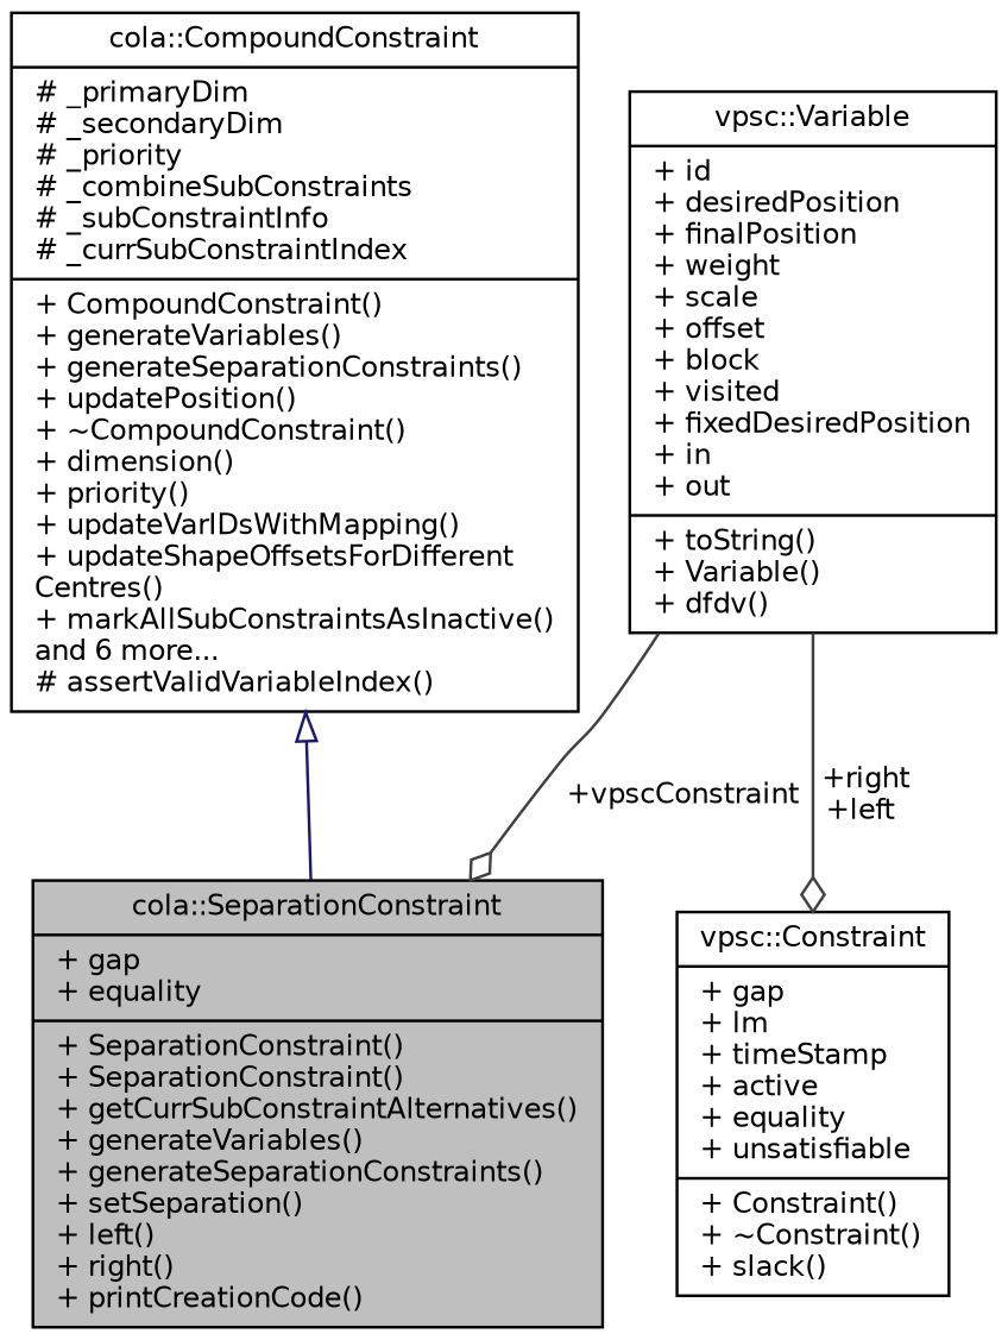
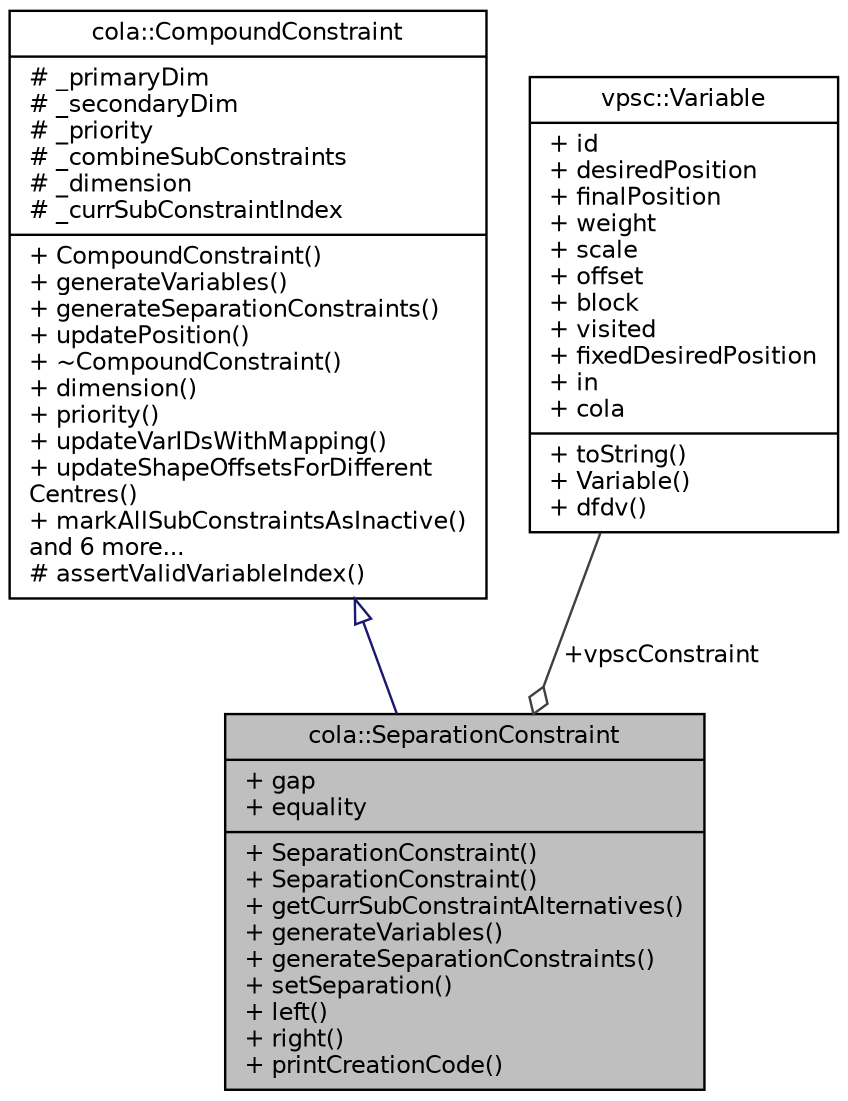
  digraph {
    node [color=black fillcolor=white fontname=Helvetica fontsize=10 shape=record style=filled]
    edge [color=grey25 fontname=Helvetica fontsize=10 labelfontname=Helvetica labelfontsize=10 style=solid arrowhead=odiamond]
    n1 [fillcolor=grey75 fontcolor=black height=0.2 label="{cola::SeparationConstraint\n|+ gap\l+ equality\l|+ SeparationConstraint()\l+ SeparationConstraint()\l+ getCurrSubConstraintAlternatives()\l+ generateVariables()\l+ generateSeparationConstraints()\l+ setSeparation()\l+ left()\l+ right()\l+ printCreationCode()\l}" width=0.4]
-   n2 [height=0.2 label="{cola::CompoundConstraint\n|# _primaryDim\l# _secondaryDim\l# _priority\l# _combineSubConstraints\l# _subConstraintInfo\l# _currSubConstraintIndex\l|+ CompoundConstraint()\l+ generateVariables()\l+ generateSeparationConstraints()\l+ updatePosition()\l+ ~CompoundConstraint()\l+ dimension()\l+ priority()\l+ updateVarIDsWithMapping()\l+ updateShapeOffsetsForDifferent\lCentres()\l+ markAllSubConstraintsAsInactive()\land 6 more...\l# assertValidVariableIndex()\l}" width=0.4]
-   n3 [height=0.2 label="{vpsc::Constraint\n|+ gap\l+ lm\l+ timeStamp\l+ active\l+ equality\l+ unsatisfiable\l|+ Constraint()\l+ ~Constraint()\l+ slack()\l}" width=0.4]
-   n4 [height=0.2 label="{vpsc::Variable\n|+ id\l+ desiredPosition\l+ finalPosition\l+ weight\l+ scale\l+ offset\l+ block\l+ visited\l+ fixedDesiredPosition\l+ in\l+ out\l|+ toString()\l+ Variable()\l+ dfdv()\l}" width=0.4]
+   n2 [height=0.2 label="{cola::CompoundConstraint\n|# _primaryDim\l# _secondaryDim\l# _priority\l# _combineSubConstraints\l# _dimension\l# _currSubConstraintIndex\l|+ CompoundConstraint()\l+ generateVariables()\l+ generateSeparationConstraints()\l+ updatePosition()\l+ ~CompoundConstraint()\l+ dimension()\l+ priority()\l+ updateVarIDsWithMapping()\l+ updateShapeOffsetsForDifferent\lCentres()\l+ markAllSubConstraintsAsInactive()\land 6 more...\l# assertValidVariableIndex()\l}" width=0.4]
+   n4 [height=0.2 label="{vpsc::Variable\n|+ id\l+ desiredPosition\l+ finalPosition\l+ weight\l+ scale\l+ offset\l+ block\l+ visited\l+ fixedDesiredPosition\l+ in\l+ cola\l|+ toString()\l+ Variable()\l+ dfdv()\l}" width=0.4]
    n2 -> n1 [arrowtail=onormal color=midnightblue dir=back arrowhead=""]
    n4 -> n1 [label=" +vpscConstraint"]
-   n4 -> n3 [label=" +right\n+left"]
  }
